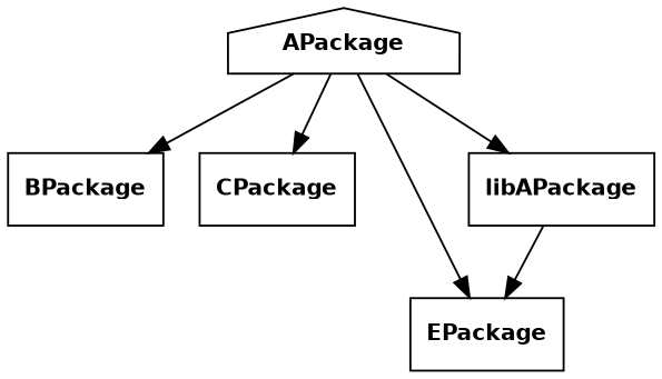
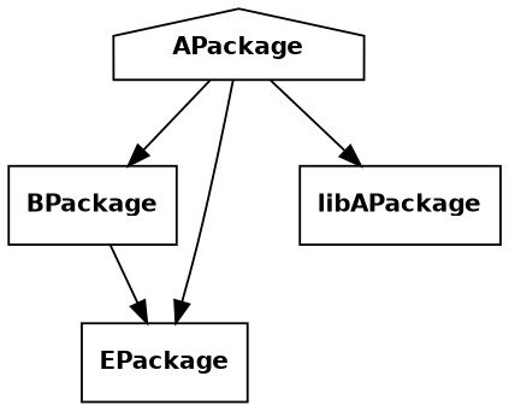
  digraph {
    node [fontname="Helvetica-Bold" fontsize=11 shape=polygon]
    n1 [label=APackage shape=house]
    n2 [label=BPackage]
-   n3 [label=CPackage]
    n4 [label=EPackage shape=box]
    n5 [label=libAPackage]
    n1 -> n2
-   n1 -> n3
    n1 -> n4
    n1 -> n5
-   n5 -> n4
+   n2 -> n4
  }
